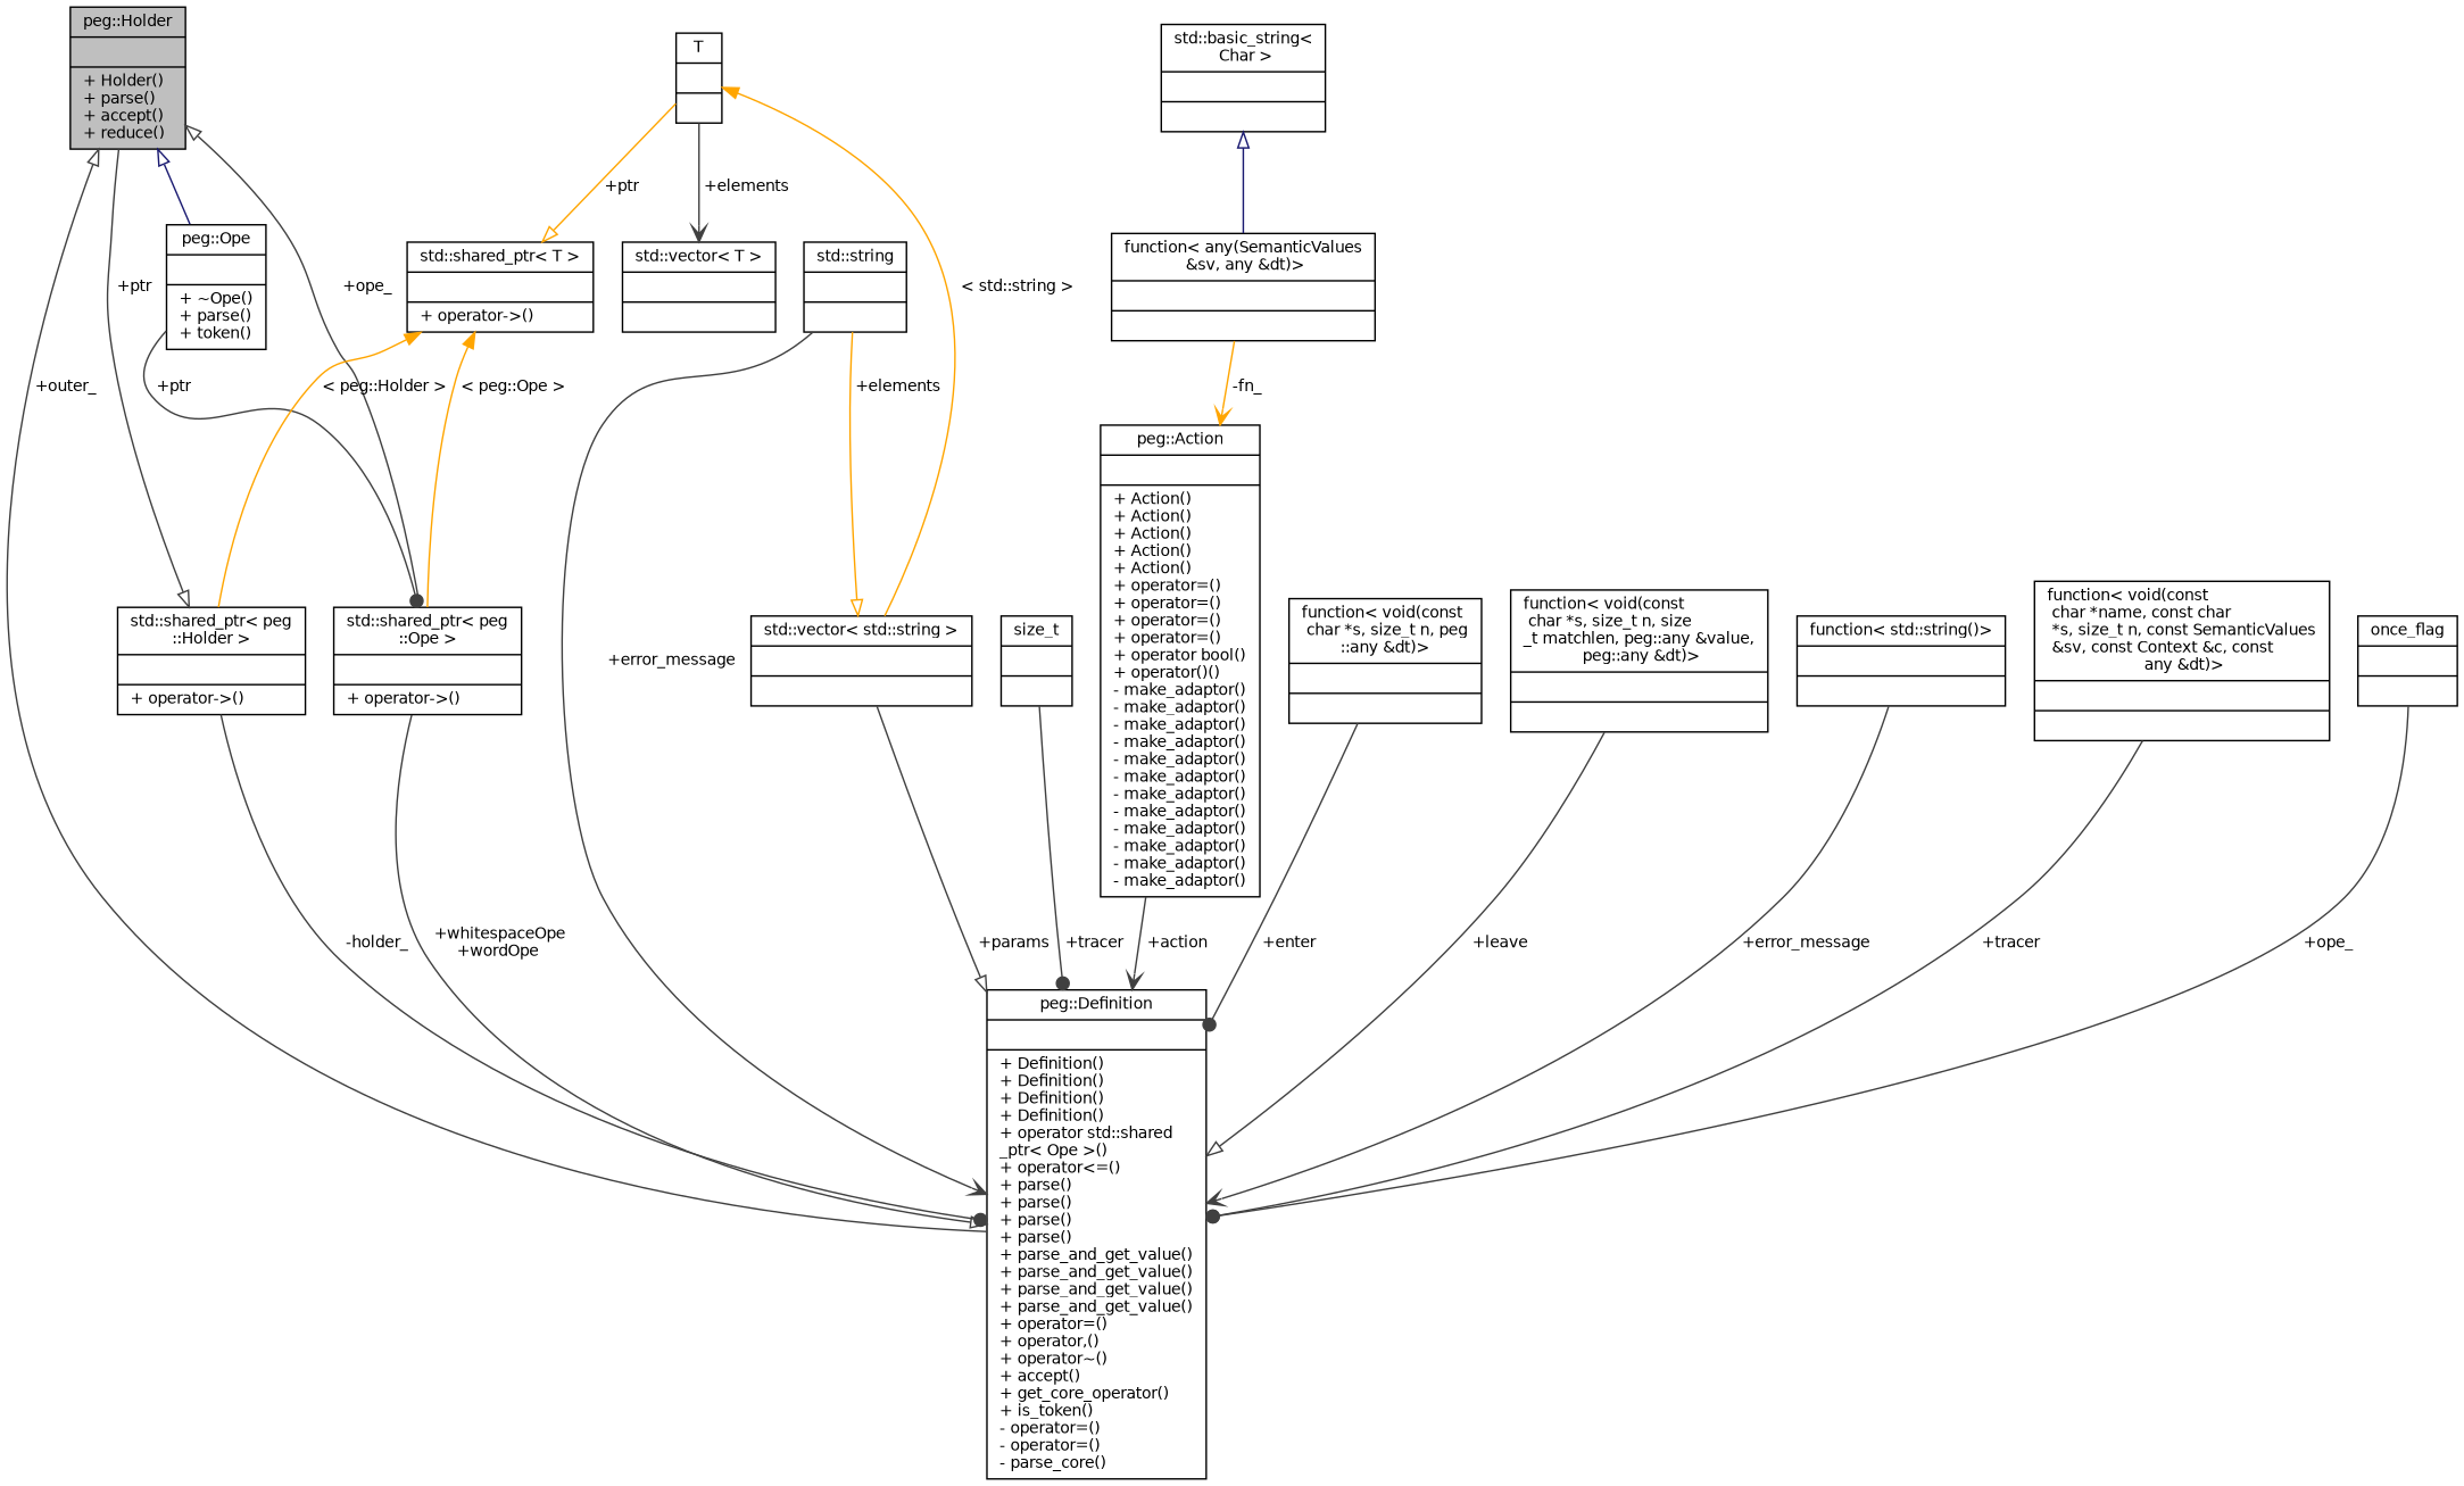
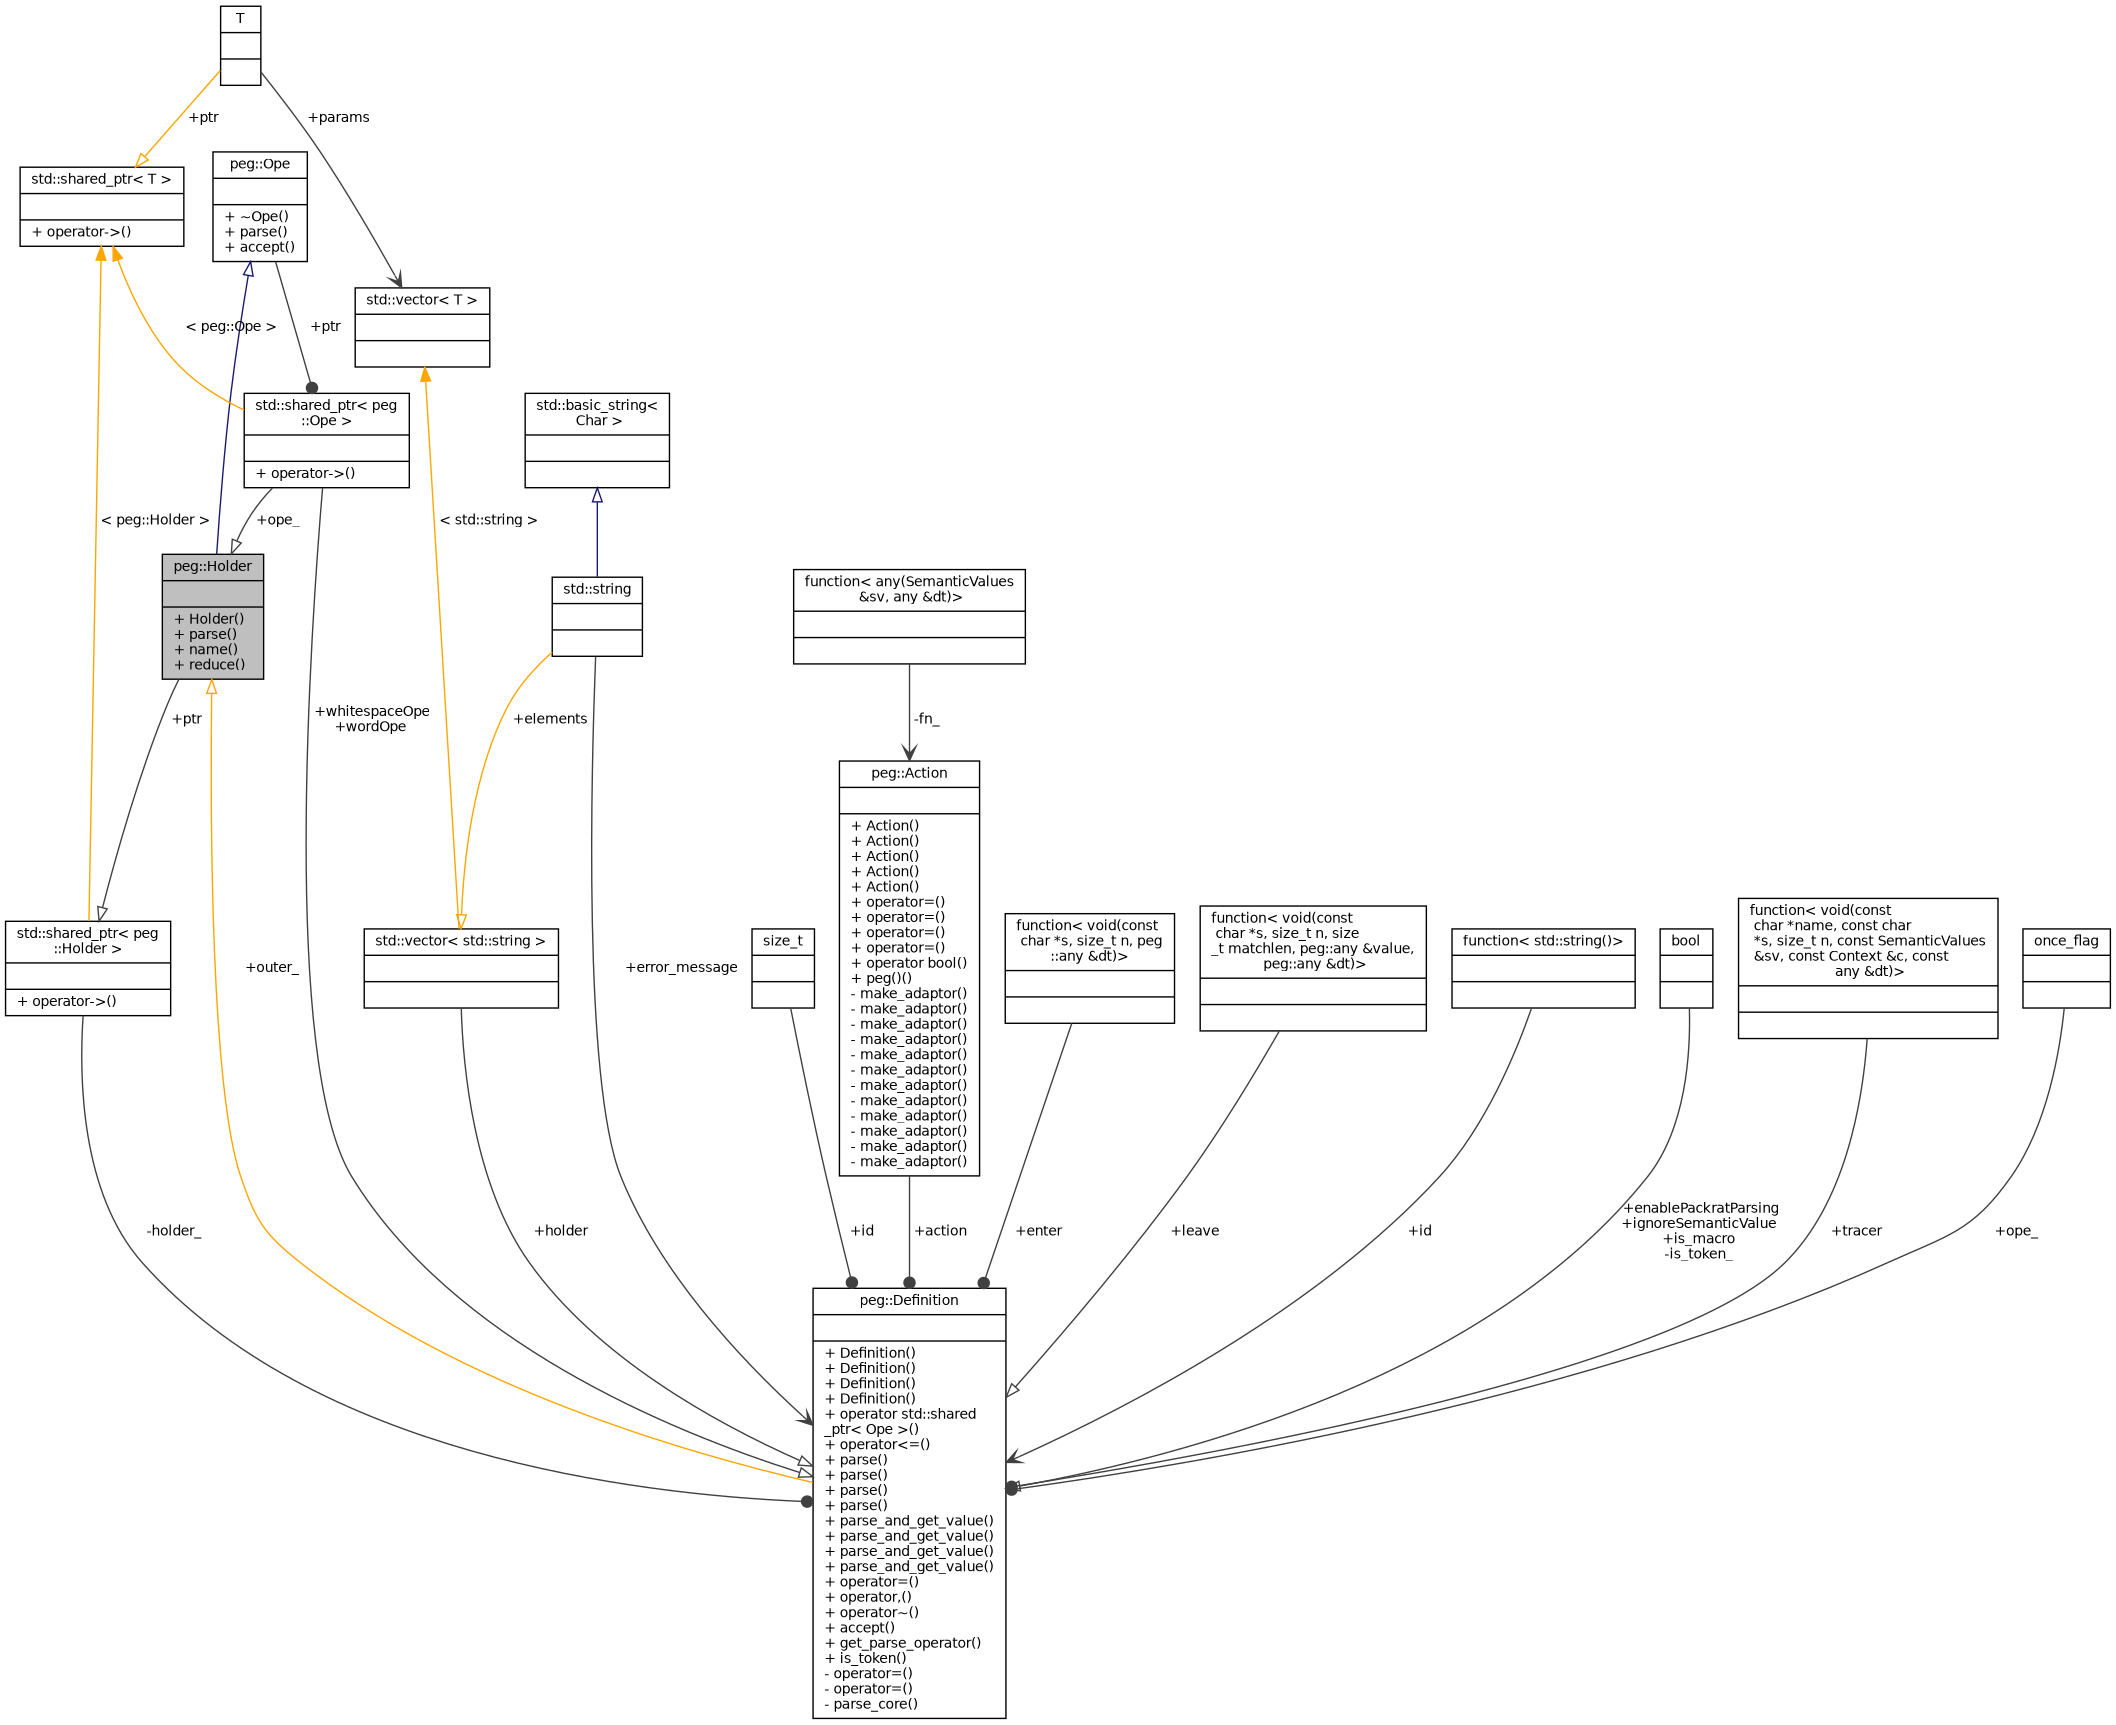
  digraph {
    node [color=black fillcolor=white fontname=Helvetica fontsize=10 shape=record style=filled]
    edge [arrowhead=onormal color=grey25 fontname=Helvetica fontsize=10 labelfontname=Helvetica labelfontsize=10 style=solid]
-   n1 [fillcolor=grey75 fontcolor=black height=0.2 label="{peg::Holder\n||+ Holder()\l+ parse()\l+ accept()\l+ reduce()\l}" width=0.4]
+   n1 [fillcolor=grey75 fontcolor=black height=0.2 label="{peg::Holder\n||+ Holder()\l+ parse()\l+ name()\l+ reduce()\l}" width=0.4]
    n2 [height=0.2 label="{std::shared_ptr\< peg\l::Holder \>\n||+ operator-\>()\l}" width=0.4]
-   n3 [height=0.2 label="{peg::Definition\n||+ Definition()\l+ Definition()\l+ Definition()\l+ Definition()\l+ operator std::shared\l_ptr\< Ope \>()\l+ operator\<=()\l+ parse()\l+ parse()\l+ parse()\l+ parse()\l+ parse_and_get_value()\l+ parse_and_get_value()\l+ parse_and_get_value()\l+ parse_and_get_value()\l+ operator=()\l+ operator,()\l+ operator~()\l+ accept()\l+ get_core_operator()\l+ is_token()\l- operator=()\l- operator=()\l- parse_core()\l}" width=0.4]
-   n4 [height=0.2 label="{peg::Ope\n||+ ~Ope()\l+ parse()\l+ token()\l}" width=0.4]
+   n3 [height=0.2 label="{peg::Definition\n||+ Definition()\l+ Definition()\l+ Definition()\l+ Definition()\l+ operator std::shared\l_ptr\< Ope \>()\l+ operator\<=()\l+ parse()\l+ parse()\l+ parse()\l+ parse()\l+ parse_and_get_value()\l+ parse_and_get_value()\l+ parse_and_get_value()\l+ parse_and_get_value()\l+ operator=()\l+ operator,()\l+ operator~()\l+ accept()\l+ get_parse_operator()\l+ is_token()\l- operator=()\l- operator=()\l- parse_core()\l}" width=0.4]
+   n4 [height=0.2 label="{peg::Ope\n||+ ~Ope()\l+ parse()\l+ accept()\l}" width=0.4]
    n5 [height=0.2 label="{std::shared_ptr\< peg\l::Ope \>\n||+ operator-\>()\l}" width=0.4]
    n6 [height=0.2 label="{std::shared_ptr\< T \>\n||+ operator-\>()\l}" width=0.4]
    n7 [height=0.2 label="{T\n||}" width=0.4]
    n8 [height=0.2 label="{std::vector\< T \>\n||}" width=0.4]
    n9 [height=0.2 label="{std::vector\< std::string \>\n||}" width=0.4]
    n10 [height=0.2 label="{std::string\n||}" width=0.4]
    n11 [height=0.2 label="{std::basic_string\<\l Char \>\n||}" width=0.4]
    n12 [height=0.2 label="{size_t\n||}" width=0.4]
-   n13 [height=0.2 label="{peg::Action\n||+ Action()\l+ Action()\l+ Action()\l+ Action()\l+ Action()\l+ operator=()\l+ operator=()\l+ operator=()\l+ operator=()\l+ operator bool()\l+ operator()()\l- make_adaptor()\l- make_adaptor()\l- make_adaptor()\l- make_adaptor()\l- make_adaptor()\l- make_adaptor()\l- make_adaptor()\l- make_adaptor()\l- make_adaptor()\l- make_adaptor()\l- make_adaptor()\l- make_adaptor()\l}" width=0.4]
+   n13 [height=0.2 label="{peg::Action\n||+ Action()\l+ Action()\l+ Action()\l+ Action()\l+ Action()\l+ operator=()\l+ operator=()\l+ operator=()\l+ operator=()\l+ operator bool()\l+ peg()()\l- make_adaptor()\l- make_adaptor()\l- make_adaptor()\l- make_adaptor()\l- make_adaptor()\l- make_adaptor()\l- make_adaptor()\l- make_adaptor()\l- make_adaptor()\l- make_adaptor()\l- make_adaptor()\l- make_adaptor()\l}" width=0.4]
    n14 [height=0.2 label="{function\< any(SemanticValues\l &sv, any &dt)\>\n||}" width=0.4]
    n15 [height=0.2 label="{function\< void(const\l char *s, size_t n, peg\l::any &dt)\>\n||}" width=0.4]
    n16 [height=0.2 label="{function\< void(const\l char *s, size_t n, size\l_t matchlen, peg::any &value,\l peg::any &dt)\>\n||}" width=0.4]
    n17 [height=0.2 label="{function\< std::string()\>\n||}" width=0.4]
+   n18 [height=0.2 label="{bool\n||}" width=0.4]
    n19 [height=0.2 label="{function\< void(const\l char *name, const char\l *s, size_t n, const SemanticValues\l &sv, const Context &c, const\l any &dt)\>\n||}" width=0.4]
    n20 [height=0.2 label="{once_flag\n||}" width=0.4]
    n1 -> n2 [label=" +ptr"]
    n2 -> n3 [arrowhead=dot label=" -holder_"]
-   n3 -> n1 [label=" +outer_"]
-   n1 -> n4 [arrowtail=onormal color=midnightblue dir=back arrowhead=""]
+   n3 -> n1 [color=orange label=" +outer_"]
+   n4 -> n1 [arrowtail=onormal color=midnightblue dir=back arrowhead=""]
    n4 -> n5 [arrowhead=dot label=" +ptr"]
    n5 -> n1 [label=" +ope_"]
    n5 -> n3 [label=" +whitespaceOpe\n+wordOpe"]
    n6 -> n2 [color=orange dir=back label=" \< peg::Holder \>" arrowhead=""]
    n6 -> n5 [color=orange dir=back label=" \< peg::Ope \>" arrowhead=""]
    n7 -> n6 [color=orange label=" +ptr"]
-   n7 -> n8 [arrowhead=vee label=" +elements"]
-   n7 -> n9 [color=orange dir=back label=" \< std::string \>" arrowhead=""]
-   n9 -> n3 [label=" +params"]
+   n7 -> n8 [arrowhead=vee label=" +params"]
+   n8 -> n9 [color=orange dir=back label=" \< std::string \>" arrowhead=""]
+   n9 -> n3 [label=" +holder"]
    n10 -> n3 [arrowhead=vee label=" +error_message"]
    n10 -> n9 [color=orange label=" +elements"]
-   n11 -> n14 [arrowtail=onormal color=midnightblue dir=back arrowhead=""]
-   n12 -> n3 [arrowhead=dot label=" +tracer"]
-   n13 -> n3 [arrowhead=vee label=" +action"]
-   n14 -> n13 [arrowhead=vee color=orange label=" -fn_"]
+   n11 -> n10 [arrowtail=onormal color=midnightblue dir=back arrowhead=""]
+   n12 -> n3 [arrowhead=dot label=" +id"]
+   n13 -> n3 [arrowhead=dot label=" +action"]
+   n14 -> n13 [arrowhead=vee label=" -fn_"]
    n15 -> n3 [arrowhead=dot label=" +enter"]
    n16 -> n3 [label=" +leave"]
-   n17 -> n3 [arrowhead=vee label=" +error_message"]
+   n17 -> n3 [arrowhead=vee label=" +id"]
+   n18 -> n3 [label=" +enablePackratParsing\n+ignoreSemanticValue\n+is_macro\n-is_token_"]
    n19 -> n3 [arrowhead=dot label=" +tracer"]
    n20 -> n3 [arrowhead=dot label=" +ope_"]
  }
